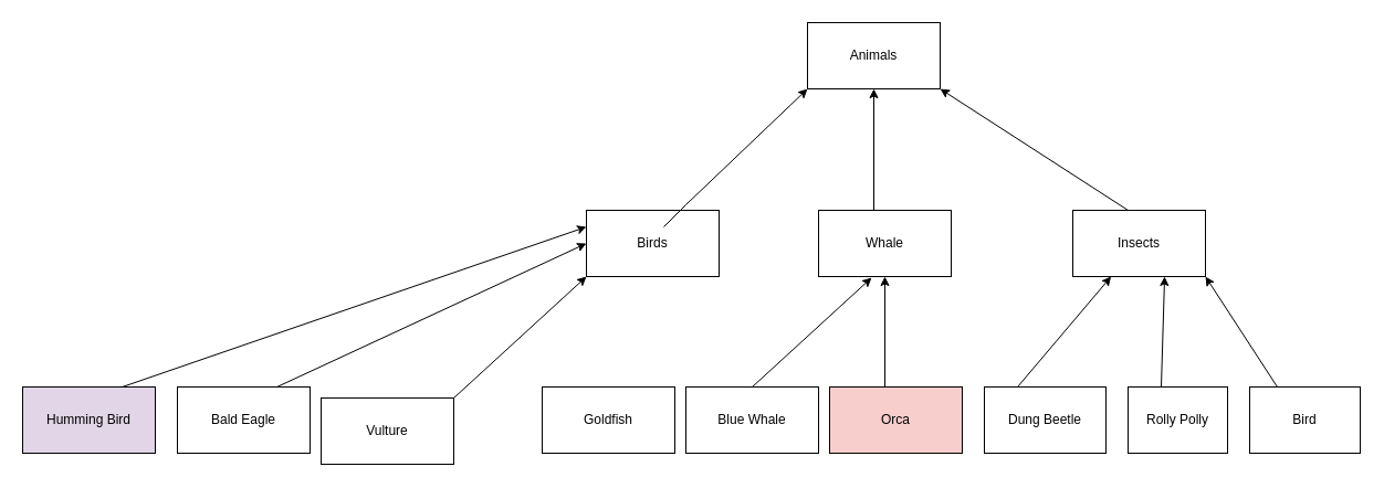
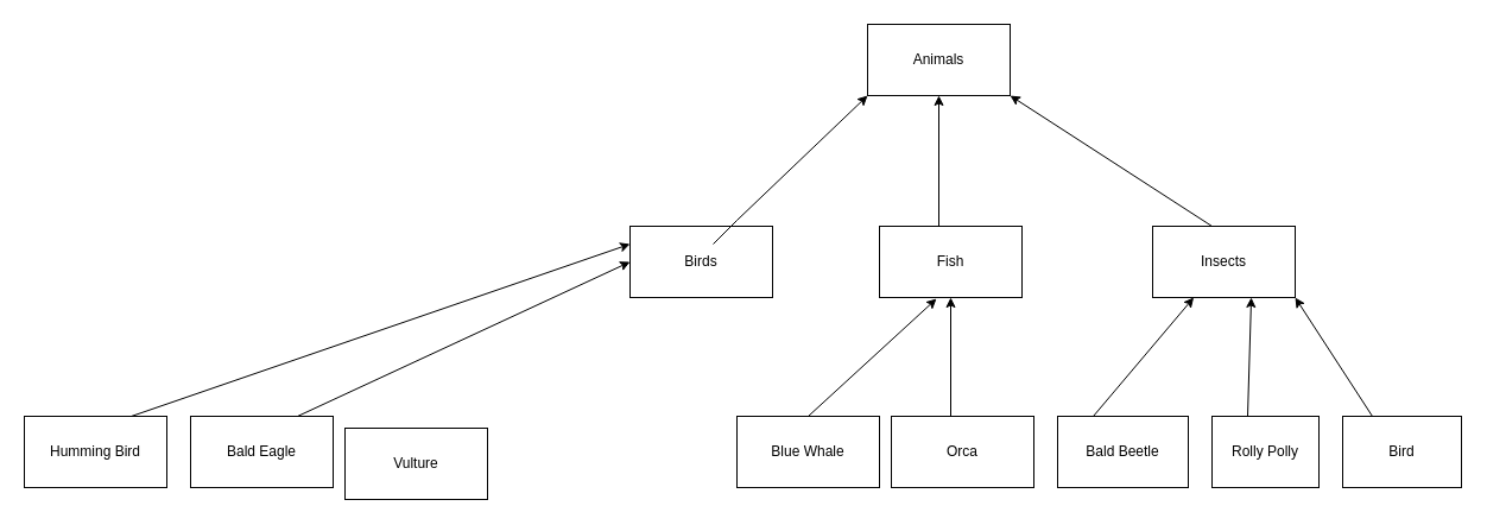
  <mxCell id="0" />
  <mxCell id="1" parent="0" />
  <mxCell id="2" value="Animals" style="rounded=0;whiteSpace=wrap;html=1;" parent="1" vertex="1"><mxGeometry x="730" y="20" width="120" height="60" as="geometry" /></mxCell>
  <mxCell id="3" value="Birds" style="rounded=0;whiteSpace=wrap;html=1;" parent="1" vertex="1"><mxGeometry x="530" y="190" width="120" height="60" as="geometry" /></mxCell>
- <mxCell id="4" value="Whale" style="rounded=0;whiteSpace=wrap;html=1;" parent="1" vertex="1"><mxGeometry x="740" y="190" width="120" height="60" as="geometry" /></mxCell>
+ <mxCell id="4" value="Fish" style="rounded=0;whiteSpace=wrap;html=1;" parent="1" vertex="1"><mxGeometry x="740" y="190" width="120" height="60" as="geometry" /></mxCell>
  <mxCell id="5" value="Insects" style="rounded=0;whiteSpace=wrap;html=1;" parent="1" vertex="1"><mxGeometry x="970" y="190" width="120" height="60" as="geometry" /></mxCell>
  <mxCell id="6" value="" style="endArrow=classic;html=1;rounded=0;entryX=0;entryY=0.75;entryDx=0;entryDy=0;" parent="1" edge="1"><mxGeometry width="50" height="50" relative="1" as="geometry"><mxPoint x="600" y="205" as="sourcePoint" /><mxPoint x="730" y="80" as="targetPoint" /><Array as="points"><mxPoint x="620" y="185" /></Array></mxGeometry></mxCell>
  <mxCell id="7" value="" style="endArrow=classic;html=1;rounded=0;entryX=0.5;entryY=1;entryDx=0;entryDy=0;" parent="1" target="2" edge="1"><mxGeometry width="50" height="50" relative="1" as="geometry"><mxPoint x="790" y="190" as="sourcePoint" /><mxPoint x="840" y="140" as="targetPoint" /><Array as="points" /></mxGeometry></mxCell>
  <mxCell id="8" value="" style="endArrow=classic;html=1;rounded=0;entryX=1;entryY=1;entryDx=0;entryDy=0;" parent="1" target="2" edge="1"><mxGeometry width="50" height="50" relative="1" as="geometry"><mxPoint x="1020" y="190" as="sourcePoint" /><mxPoint x="1070" y="140" as="targetPoint" /></mxGeometry></mxCell>
- <mxCell id="9" value="Humming Bird" style="rounded=0;whiteSpace=wrap;html=1;fillColor=#e1d5e7;" parent="1" vertex="1"><mxGeometry x="20" y="350" width="120" height="60" as="geometry" /></mxCell>
+ <mxCell id="9" value="Humming Bird" style="rounded=0;whiteSpace=wrap;html=1;" parent="1" vertex="1"><mxGeometry x="20" y="350" width="120" height="60" as="geometry" /></mxCell>
  <mxCell id="10" value="Bald Eagle" style="rounded=0;whiteSpace=wrap;html=1;" parent="1" vertex="1"><mxGeometry x="160" y="350" width="120" height="60" as="geometry" /></mxCell>
  <mxCell id="11" value="Vulture" style="rounded=0;whiteSpace=wrap;html=1;" parent="1" vertex="1"><mxGeometry x="290" y="360" width="120" height="60" as="geometry" /></mxCell>
- <mxCell id="12" value="Goldfish" style="rounded=0;whiteSpace=wrap;html=1;" parent="1" vertex="1"><mxGeometry x="490" y="350" width="120" height="60" as="geometry" /></mxCell>
  <mxCell id="13" value="Blue Whale" style="rounded=0;whiteSpace=wrap;html=1;" parent="1" vertex="1"><mxGeometry x="620" y="350" width="120" height="60" as="geometry" /></mxCell>
- <mxCell id="14" value="Orca" style="rounded=0;whiteSpace=wrap;html=1;fillColor=#f8cecc;" parent="1" vertex="1"><mxGeometry x="750" y="350" width="120" height="60" as="geometry" /></mxCell>
- <mxCell id="15" value="" style="endArrow=classic;html=1;rounded=0;exitX=1;exitY=0;exitDx=0;exitDy=0;entryX=0;entryY=1;entryDx=0;entryDy=0;" parent="1" source="11" target="3" edge="1"><mxGeometry width="50" height="50" relative="1" as="geometry"><mxPoint x="440" y="340" as="sourcePoint" /><mxPoint x="490" y="290" as="targetPoint" /></mxGeometry></mxCell>
+ <mxCell id="14" value="Orca" style="rounded=0;whiteSpace=wrap;html=1;" parent="1" vertex="1"><mxGeometry x="750" y="350" width="120" height="60" as="geometry" /></mxCell>
  <mxCell id="16" value="" style="endArrow=classic;html=1;rounded=0;entryX=0;entryY=0.5;entryDx=0;entryDy=0;" parent="1" target="3" edge="1"><mxGeometry width="50" height="50" relative="1" as="geometry"><mxPoint x="250" y="350" as="sourcePoint" /><mxPoint x="300" y="300" as="targetPoint" /></mxGeometry></mxCell>
  <mxCell id="17" value="" style="endArrow=classic;html=1;rounded=0;entryX=0;entryY=0.25;entryDx=0;entryDy=0;" parent="1" target="3" edge="1"><mxGeometry width="50" height="50" relative="1" as="geometry"><mxPoint x="110" y="350" as="sourcePoint" /><mxPoint x="160" y="300" as="targetPoint" /></mxGeometry></mxCell>
  <mxCell id="18" value="" style="endArrow=classic;html=1;rounded=0;entryX=0.4;entryY=1.017;entryDx=0;entryDy=0;entryPerimeter=0;" edge="1" parent="1" target="4"><mxGeometry width="50" height="50" relative="1" as="geometry"><mxPoint x="680" y="350" as="sourcePoint" /><mxPoint x="730" y="300" as="targetPoint" /></mxGeometry></mxCell>
  <mxCell id="19" value="" style="endArrow=classic;html=1;rounded=0;" edge="1" parent="1" target="4"><mxGeometry width="50" height="50" relative="1" as="geometry"><mxPoint x="800" y="350" as="sourcePoint" /><mxPoint x="850" y="300" as="targetPoint" /></mxGeometry></mxCell>
  <mxCell id="20" value="Rolly Polly" style="rounded=0;whiteSpace=wrap;html=1;" vertex="1" parent="1"><mxGeometry x="1020" y="350" width="90" height="60" as="geometry" /></mxCell>
- <mxCell id="21" value="Dung Beetle" style="rounded=0;whiteSpace=wrap;html=1;" vertex="1" parent="1"><mxGeometry x="890" y="350" width="110" height="60" as="geometry" /></mxCell>
+ <mxCell id="21" value="Bald Beetle" style="rounded=0;whiteSpace=wrap;html=1;" vertex="1" parent="1"><mxGeometry x="890" y="350" width="110" height="60" as="geometry" /></mxCell>
  <mxCell id="22" value="Bird" style="rounded=0;whiteSpace=wrap;html=1;" vertex="1" parent="1"><mxGeometry x="1130" y="350" width="100" height="60" as="geometry" /></mxCell>
  <mxCell id="23" value="" style="endArrow=classic;html=1;rounded=0;" edge="1" parent="1" target="5"><mxGeometry width="50" height="50" relative="1" as="geometry"><mxPoint x="920" y="350" as="sourcePoint" /><mxPoint x="970" y="300" as="targetPoint" /></mxGeometry></mxCell>
  <mxCell id="24" value="" style="endArrow=classic;html=1;rounded=0;entryX=0.692;entryY=1;entryDx=0;entryDy=0;entryPerimeter=0;" edge="1" parent="1" target="5"><mxGeometry width="50" height="50" relative="1" as="geometry"><mxPoint x="1050" y="350" as="sourcePoint" /><mxPoint x="1100" y="300" as="targetPoint" /></mxGeometry></mxCell>
  <mxCell id="25" value="" style="endArrow=classic;html=1;rounded=0;entryX=1;entryY=1;entryDx=0;entryDy=0;" edge="1" parent="1" target="5"><mxGeometry width="50" height="50" relative="1" as="geometry"><mxPoint x="1155" y="350" as="sourcePoint" /><mxPoint x="1205" y="300" as="targetPoint" /></mxGeometry></mxCell>
